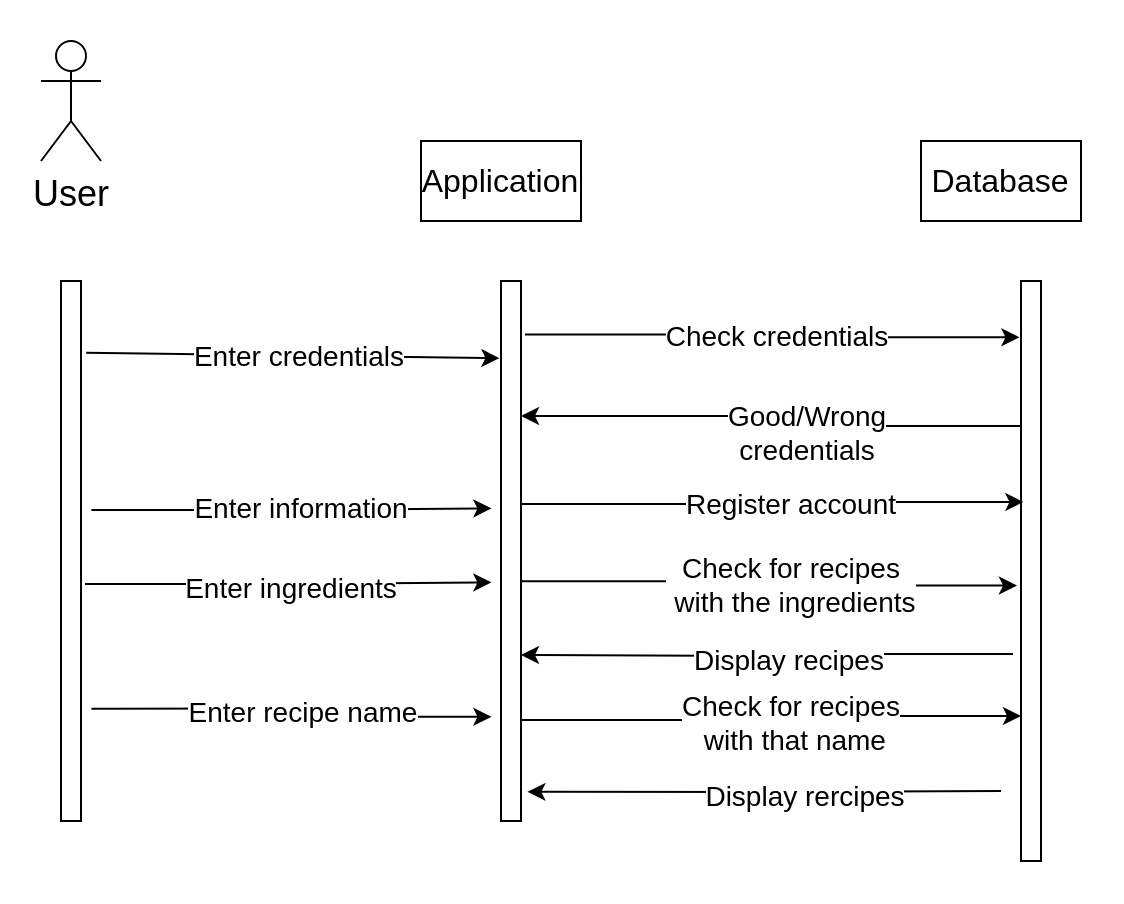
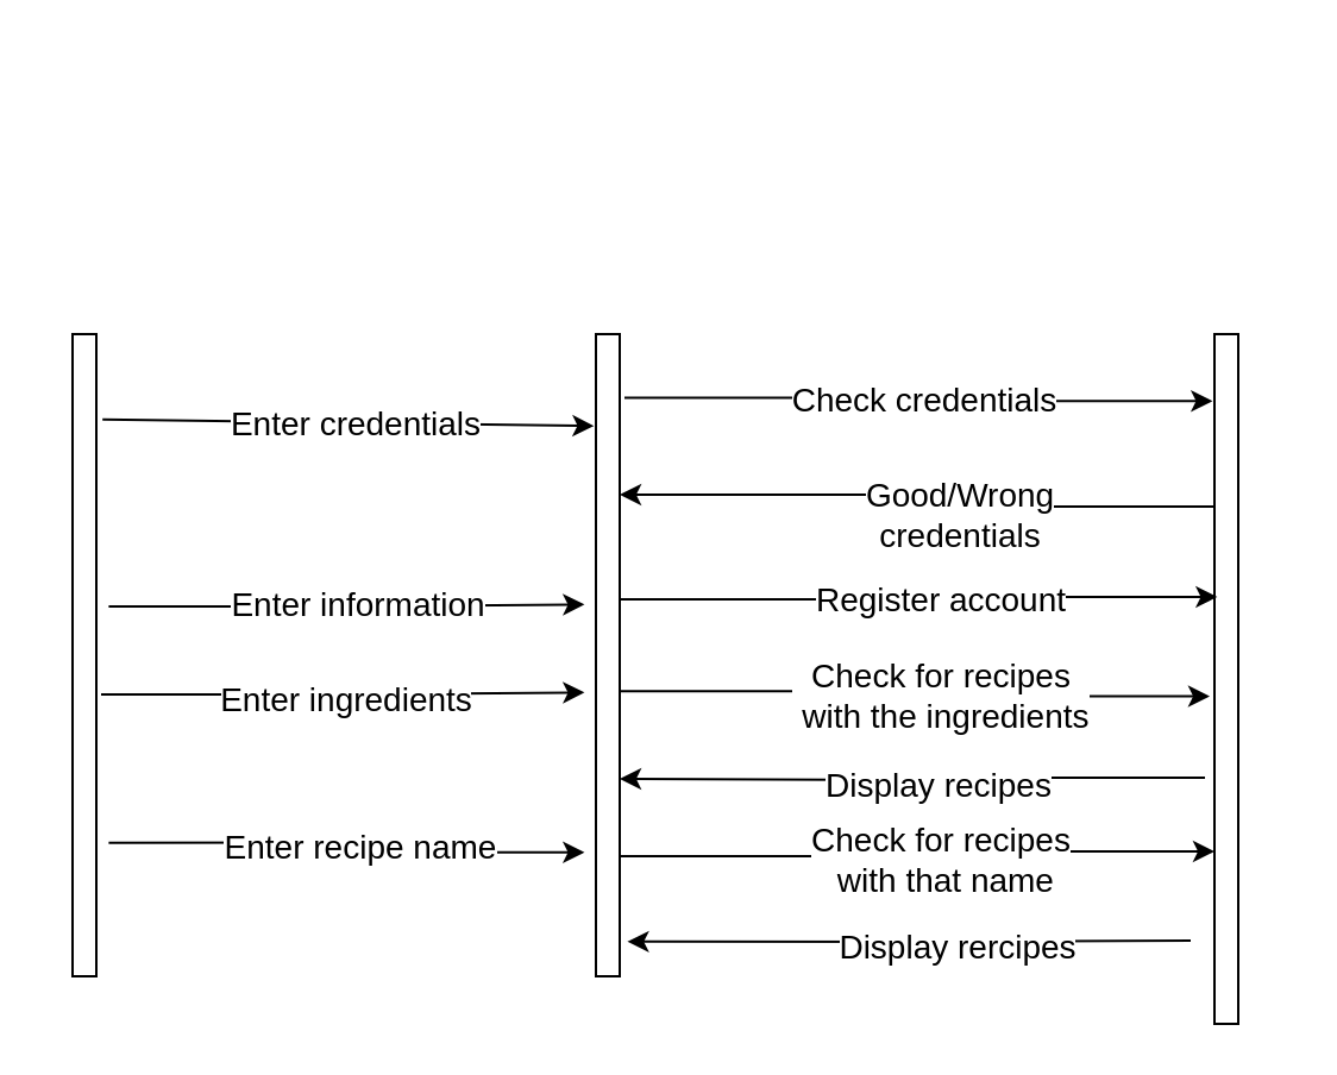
  <mxCell id="0" />
  <mxCell id="1" parent="0" />
- <mxCell id="2" value="User&lt;br style=&quot;font-size: 18px;&quot;&gt;" style="shape=umlActor;verticalLabelPosition=bottom;verticalAlign=top;html=1;outlineConnect=0;fontSize=18;fillColor=none;" parent="1" vertex="1"><mxGeometry x="20" y="20" width="30" height="60" as="geometry" /></mxCell>
- <mxCell id="3" value="Application" style="rounded=0;whiteSpace=wrap;html=1;fontSize=16;fillColor=none;" parent="1" vertex="1"><mxGeometry x="210" y="70" width="80" height="40" as="geometry" /></mxCell>
- <mxCell id="4" value="Database" style="rounded=0;whiteSpace=wrap;html=1;fontSize=16;fillColor=none;" parent="1" vertex="1"><mxGeometry x="460" y="70" width="80" height="40" as="geometry" /></mxCell>
  <mxCell id="5" style="edgeStyle=orthogonalEdgeStyle;rounded=0;orthogonalLoop=1;jettySize=auto;html=1;exitX=1.52;exitY=0.424;exitDx=0;exitDy=0;entryX=-0.48;entryY=0.421;entryDx=0;entryDy=0;fontSize=14;exitPerimeter=0;entryPerimeter=0;" parent="1" source="11" target="20" edge="1"><mxGeometry relative="1" as="geometry" /></mxCell>
  <mxCell id="6" value="Enter information" style="edgeLabel;html=1;align=center;verticalAlign=middle;resizable=0;points=[];fontSize=14;" parent="5" vertex="1" connectable="0"><mxGeometry x="0.308" relative="1" as="geometry"><mxPoint x="-26" as="offset" /></mxGeometry></mxCell>
  <mxCell id="7" style="edgeStyle=orthogonalEdgeStyle;rounded=0;orthogonalLoop=1;jettySize=auto;html=1;exitX=1.2;exitY=0.561;exitDx=0;exitDy=0;entryX=-0.48;entryY=0.558;entryDx=0;entryDy=0;entryPerimeter=0;fontSize=14;exitPerimeter=0;" parent="1" source="11" target="20" edge="1"><mxGeometry relative="1" as="geometry" /></mxCell>
  <mxCell id="8" value="Enter ingredients" style="edgeLabel;html=1;align=center;verticalAlign=middle;resizable=0;points=[];fontSize=14;" parent="7" vertex="1" connectable="0"><mxGeometry x="0.234" y="-3" relative="1" as="geometry"><mxPoint x="-23" as="offset" /></mxGeometry></mxCell>
  <mxCell id="9" style="edgeStyle=orthogonalEdgeStyle;rounded=0;orthogonalLoop=1;jettySize=auto;html=1;entryX=-0.48;entryY=0.807;entryDx=0;entryDy=0;fontSize=14;entryPerimeter=0;exitX=1.52;exitY=0.792;exitDx=0;exitDy=0;exitPerimeter=0;" parent="1" source="11" target="20" edge="1"><mxGeometry relative="1" as="geometry"><mxPoint x="35" y="350" as="sourcePoint" /></mxGeometry></mxCell>
  <mxCell id="10" value="Enter recipe name" style="edgeLabel;html=1;align=center;verticalAlign=middle;resizable=0;points=[];fontSize=14;" parent="9" vertex="1" connectable="0"><mxGeometry x="0.236" y="3" relative="1" as="geometry"><mxPoint x="-17" y="1" as="offset" /></mxGeometry></mxCell>
  <mxCell id="11" value="" style="rounded=0;whiteSpace=wrap;html=1;fontSize=18;fillColor=none;" parent="1" vertex="1"><mxGeometry x="30" y="140" width="10" height="270" as="geometry" /></mxCell>
  <mxCell id="12" style="edgeStyle=orthogonalEdgeStyle;rounded=0;orthogonalLoop=1;jettySize=auto;html=1;exitX=1.2;exitY=0.099;exitDx=0;exitDy=0;fontSize=14;entryX=-0.08;entryY=0.097;entryDx=0;entryDy=0;entryPerimeter=0;exitPerimeter=0;" parent="1" source="20" target="29" edge="1"><mxGeometry relative="1" as="geometry"><mxPoint x="340" y="173" as="targetPoint" /></mxGeometry></mxCell>
  <mxCell id="13" value="Check credentials" style="edgeLabel;html=1;align=center;verticalAlign=middle;resizable=0;points=[];fontSize=14;" parent="12" vertex="1" connectable="0"><mxGeometry x="0.137" y="1" relative="1" as="geometry"><mxPoint x="-14" as="offset" /></mxGeometry></mxCell>
  <mxCell id="14" style="edgeStyle=orthogonalEdgeStyle;rounded=0;orthogonalLoop=1;jettySize=auto;html=1;exitX=1.04;exitY=0.413;exitDx=0;exitDy=0;entryX=0.12;entryY=0.381;entryDx=0;entryDy=0;entryPerimeter=0;fontSize=14;exitPerimeter=0;" parent="1" source="20" target="29" edge="1"><mxGeometry relative="1" as="geometry" /></mxCell>
  <mxCell id="15" value="Register account" style="edgeLabel;html=1;align=center;verticalAlign=middle;resizable=0;points=[];fontSize=14;" parent="14" vertex="1" connectable="0"><mxGeometry x="0.223" relative="1" as="geometry"><mxPoint x="-19" y="1" as="offset" /></mxGeometry></mxCell>
  <mxCell id="16" style="edgeStyle=orthogonalEdgeStyle;rounded=0;orthogonalLoop=1;jettySize=auto;html=1;exitX=0.96;exitY=0.556;exitDx=0;exitDy=0;entryX=-0.2;entryY=0.525;entryDx=0;entryDy=0;entryPerimeter=0;fontSize=14;exitPerimeter=0;" parent="1" source="20" target="29" edge="1"><mxGeometry relative="1" as="geometry" /></mxCell>
  <mxCell id="17" value="Check for recipes&lt;br&gt;&amp;nbsp;with the ingredients" style="edgeLabel;html=1;align=center;verticalAlign=middle;resizable=0;points=[];fontSize=14;" parent="16" vertex="1" connectable="0"><mxGeometry x="0.31" y="1" relative="1" as="geometry"><mxPoint x="-27" as="offset" /></mxGeometry></mxCell>
  <mxCell id="18" style="edgeStyle=orthogonalEdgeStyle;rounded=0;orthogonalLoop=1;jettySize=auto;html=1;exitX=0.96;exitY=0.813;exitDx=0;exitDy=0;entryX=0;entryY=0.75;entryDx=0;entryDy=0;fontSize=14;exitPerimeter=0;" parent="1" source="20" target="29" edge="1"><mxGeometry relative="1" as="geometry" /></mxCell>
  <mxCell id="19" value="Check for recipes&lt;br&gt;&amp;nbsp;with that name" style="edgeLabel;html=1;align=center;verticalAlign=middle;resizable=0;points=[];fontSize=14;" parent="18" vertex="1" connectable="0"><mxGeometry x="0.269" y="1" relative="1" as="geometry"><mxPoint x="-23" y="4" as="offset" /></mxGeometry></mxCell>
  <mxCell id="20" value="" style="rounded=0;whiteSpace=wrap;html=1;fontSize=18;fillColor=none;" parent="1" vertex="1"><mxGeometry x="250" y="140" width="10" height="270" as="geometry" /></mxCell>
  <mxCell id="21" value="" style="endArrow=classic;html=1;rounded=0;fontSize=18;exitX=1.26;exitY=0.133;exitDx=0;exitDy=0;exitPerimeter=0;entryX=-0.08;entryY=0.143;entryDx=0;entryDy=0;entryPerimeter=0;" parent="1" source="11" target="20" edge="1"><mxGeometry width="50" height="50" relative="1" as="geometry"><mxPoint x="340" y="210" as="sourcePoint" /><mxPoint x="190" y="171" as="targetPoint" /></mxGeometry></mxCell>
  <mxCell id="22" value="Enter credentials" style="edgeLabel;html=1;align=center;verticalAlign=middle;resizable=0;points=[];fontSize=14;" parent="21" vertex="1" connectable="0"><mxGeometry x="0.316" relative="1" as="geometry"><mxPoint x="-30" as="offset" /></mxGeometry></mxCell>
  <mxCell id="23" style="edgeStyle=orthogonalEdgeStyle;rounded=0;orthogonalLoop=1;jettySize=auto;html=1;exitX=0;exitY=0.25;exitDx=0;exitDy=0;fontSize=14;entryX=1;entryY=0.25;entryDx=0;entryDy=0;" parent="1" source="29" target="20" edge="1"><mxGeometry relative="1" as="geometry"><mxPoint x="210" y="210" as="targetPoint" /></mxGeometry></mxCell>
  <mxCell id="24" value="Good/Wrong&lt;br&gt;credentials" style="edgeLabel;html=1;align=center;verticalAlign=middle;resizable=0;points=[];fontSize=14;" parent="23" vertex="1" connectable="0"><mxGeometry x="-0.153" y="3" relative="1" as="geometry"><mxPoint as="offset" /></mxGeometry></mxCell>
  <mxCell id="25" style="edgeStyle=orthogonalEdgeStyle;rounded=0;orthogonalLoop=1;jettySize=auto;html=1;exitX=-0.4;exitY=0.643;exitDx=0;exitDy=0;fontSize=14;exitPerimeter=0;" parent="1" source="29" edge="1"><mxGeometry relative="1" as="geometry"><mxPoint x="260" y="327" as="targetPoint" /></mxGeometry></mxCell>
  <mxCell id="26" value="Display recipes" style="edgeLabel;html=1;align=center;verticalAlign=middle;resizable=0;points=[];fontSize=14;" parent="25" vertex="1" connectable="0"><mxGeometry x="-0.31" y="3" relative="1" as="geometry"><mxPoint x="-28" as="offset" /></mxGeometry></mxCell>
  <mxCell id="27" style="edgeStyle=orthogonalEdgeStyle;rounded=0;orthogonalLoop=1;jettySize=auto;html=1;entryX=1.32;entryY=0.946;entryDx=0;entryDy=0;entryPerimeter=0;fontSize=14;" parent="1" target="20" edge="1"><mxGeometry relative="1" as="geometry"><mxPoint x="500" y="395" as="sourcePoint" /></mxGeometry></mxCell>
  <mxCell id="28" value="Display rercipes" style="edgeLabel;html=1;align=center;verticalAlign=middle;resizable=0;points=[];fontSize=14;" parent="27" vertex="1" connectable="0"><mxGeometry x="-0.169" y="2" relative="1" as="geometry"><mxPoint x="-1" as="offset" /></mxGeometry></mxCell>
  <mxCell id="29" value="" style="rounded=0;whiteSpace=wrap;html=1;fontSize=18;fillColor=none;" parent="1" vertex="1"><mxGeometry x="510" y="140" width="10" height="290" as="geometry" /></mxCell>
